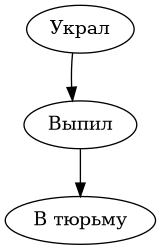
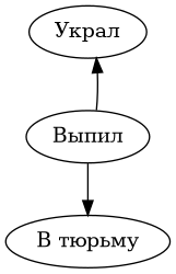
  digraph {
    n1 [label="Украл"]
    n2 [label="Выпил"]
    n3 [label="В тюрьму"]
-   n1 -> n2
+   n2 -> n1
    n2 -> n3
  }
